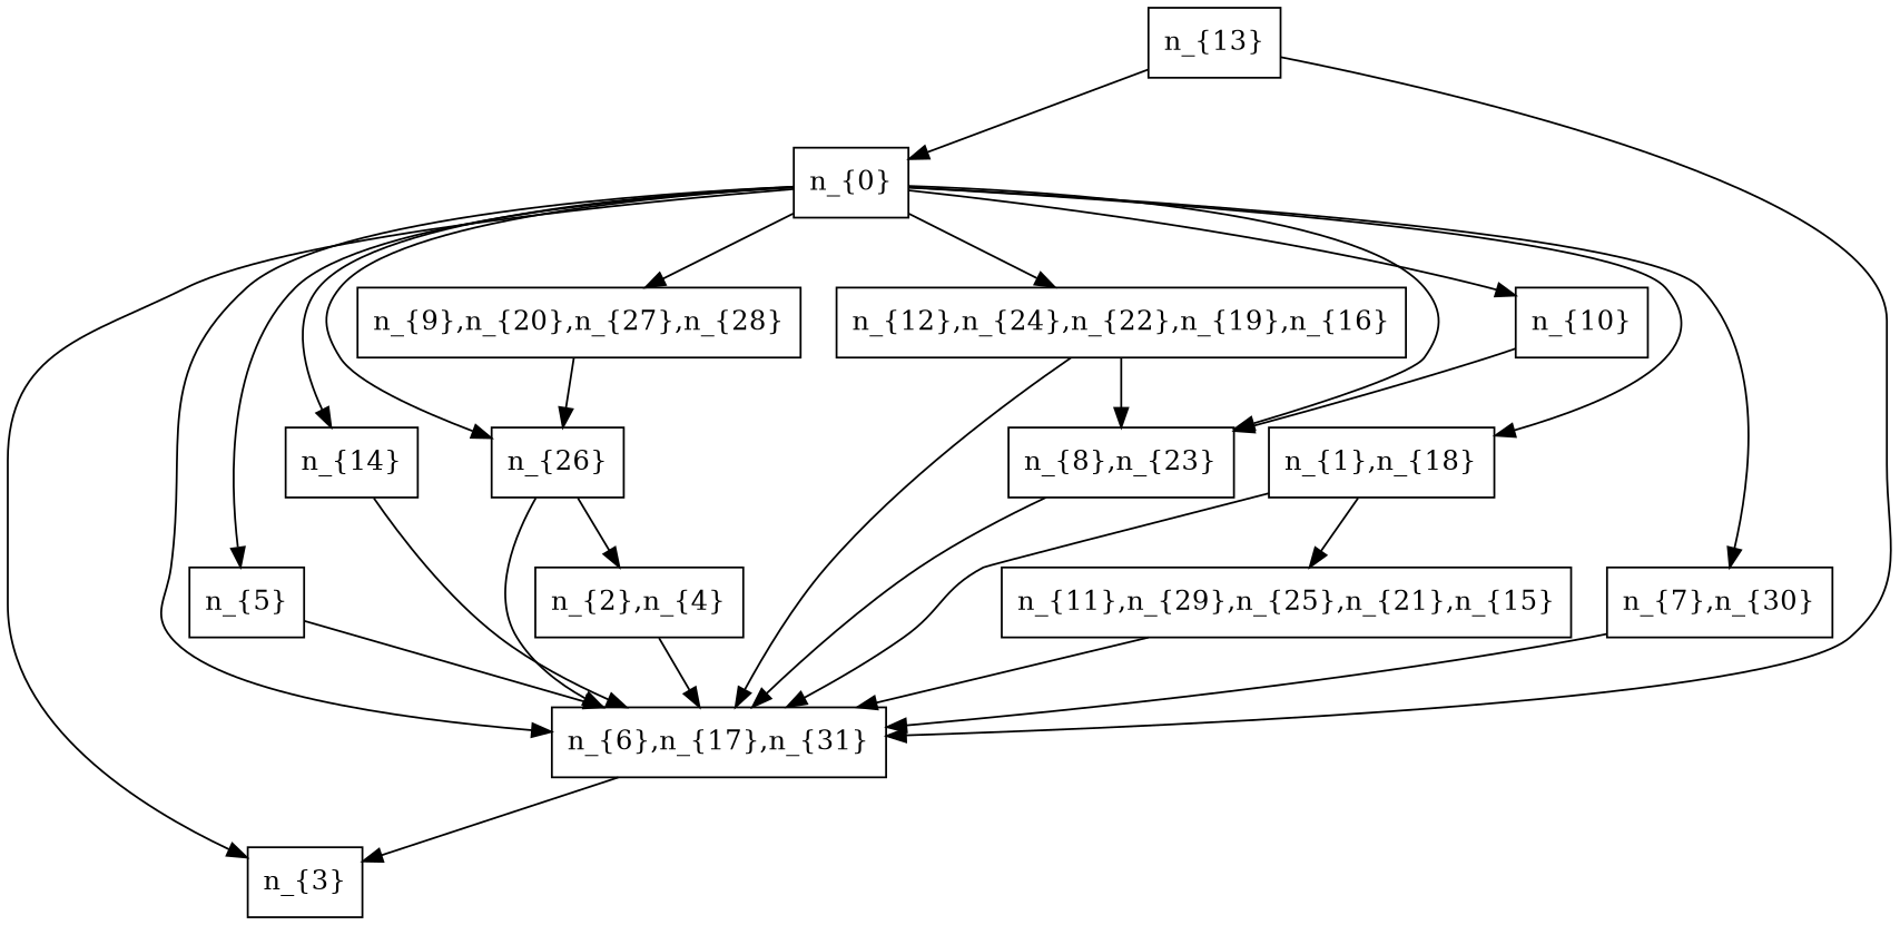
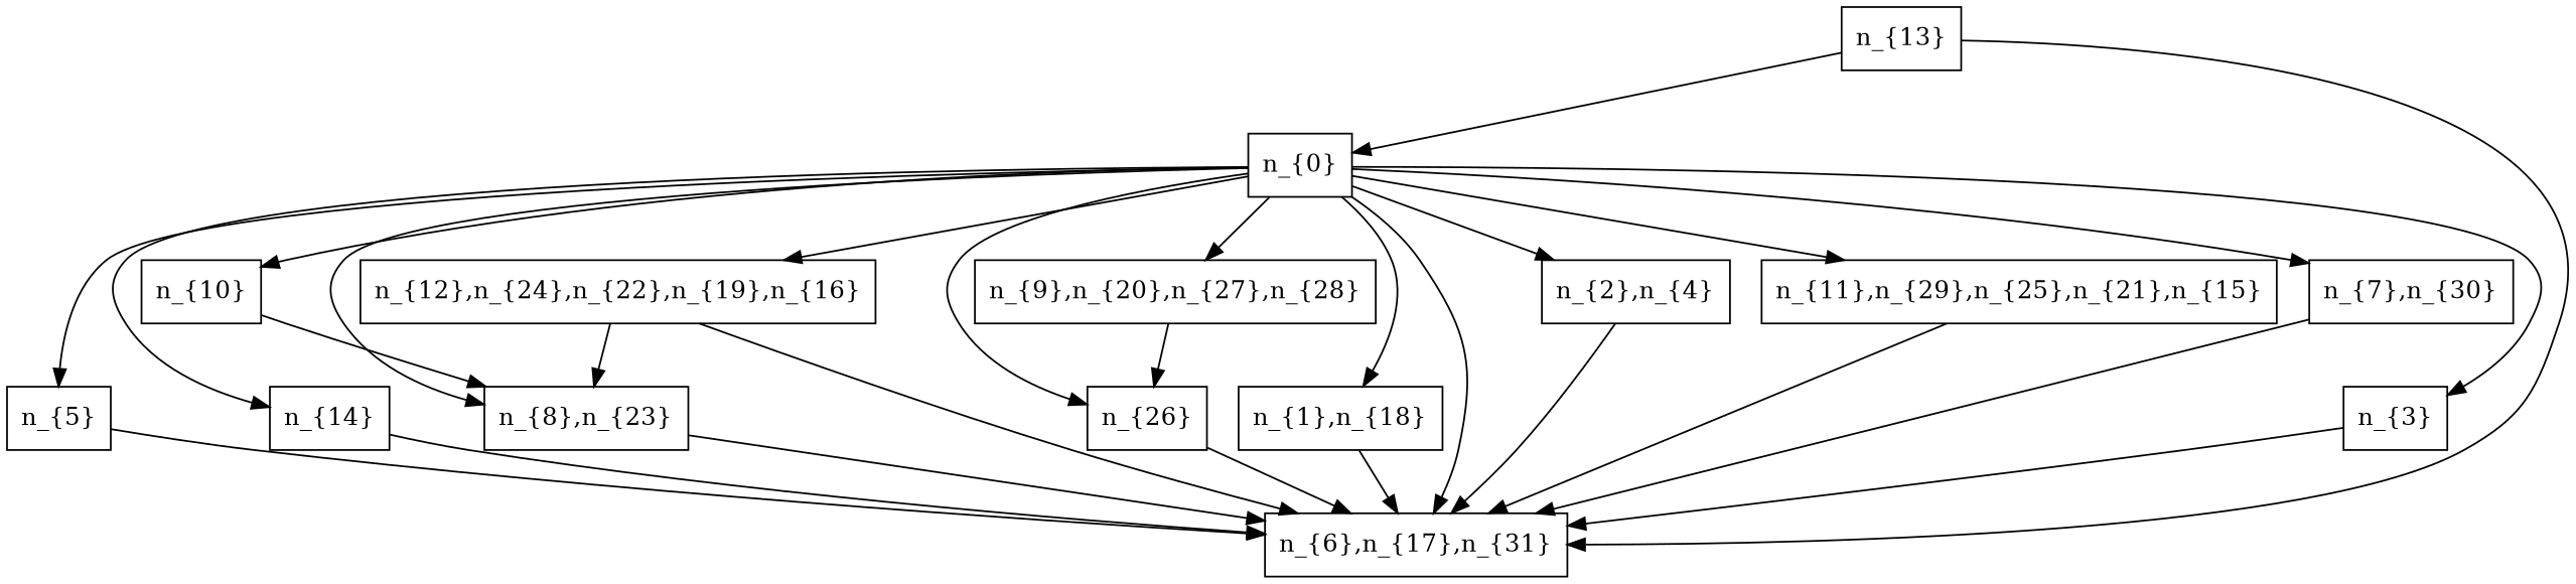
  strict digraph {
    collapsed=17
    cpathlen=2085826
    deadline=6347882
    period=6347882
    workload=5485192
    node [distance=78114 factor=2.633100 marked=0 object=9 shape=rectangle threads=1 visited=0 wcet=39057 wcetone=39057]
    "n_{0}" [distance=39057 height=0.5 texlbl="${d:39057, n_{0} = \langle o_{9}, c_1:39057, c(1):39057, F:2.63 \rangle}$" width=0.75]
    "n_{3}" [distance=47384 factor=0.744206 height=0.5 object=36 texlbl="${d:47384, n_{3} = \langle o_{36}, c_1:8327, c(1):8327, F:0.74 \rangle}$" wcet=8327 wcetone=8327 width=0.75]
    "n_{5}" [height=0.5 texlbl="${d:78114, n_{5} = \langle o_{9}, c_1:39057, c(1):39057, F:2.63 \rangle}$" width=0.75]
    "n_{10}" [height=0.5 texlbl="${d:78114, n_{10} = \langle o_{9}, c_1:39057, c(1):39057, F:2.63 \rangle}$" width=0.79167]
    "n_{14}" [height=0.5 texlbl="${d:78114, n_{14} = \langle o_{9}, c_1:39057, c(1):39057, F:2.63 \rangle}$" width=0.79167]
    "n_{26}" [height=0.5 texlbl="${d:78114, n_{26} = \langle o_{9}, c_1:39057, c(1):39057, F:2.63 \rangle}$" width=0.79167]
    "n_{12},n_{24},n_{22},n_{19},n_{16}" [distance=766797 factor=0.415288 height=0.5 object=14 texlbl="${d:766797, n_{12},n_{24},n_{22},n_{19},n_{16} = \langle o_{14}, c_1:273468, c(5):727740, F:0.42 \rangle}$" threads=5 wcet=727740 wcetone=273468 width=3.25]
    "n_{8},n_{23}" [distance=1597837 factor=0.800891 height=0.5 object=6 texlbl="${d:1597837, n_{8},n_{23} = \langle o_{6}, c_1:461460, c(2):831040, F:0.80 \rangle}$" threads=2 wcet=831040 wcetone=461460 width=1.3194]
    "n_{1},n_{18}" [distance=283880 factor=0.591138 height=0.5 object=2 texlbl="${d:283880, n_{1},n_{18} = \langle o_{2}, c_1:153866, c(2):244823, F:0.59 \rangle}$" threads=2 wcet=244823 wcetone=153866 width=1.3194]
    "n_{6},n_{17},n_{31}" [distance=2085826 factor=0.438874 height=0.5 object=1 texlbl="${d:2085826, n_{6},n_{17},n_{31} = \langle o_{1}, c_1:93733, c(3):176007, F:0.44 \rangle}$" threads=3 wcet=176007 wcetone=93733 width=1.9306]
    "n_{2},n_{4}" [distance=248688 factor=0.662345 height=0.5 object=28 texlbl="${d:248688, n_{2},n_{4} = \langle o_{28}, c_1:126105, c(2):209631, F:0.66 \rangle}$" threads=2 wcet=209631 wcetone=126105 width=1.2222]
    "n_{11},n_{29},n_{25},n_{21},n_{15}" [distance=170931 factor=0.300563 height=0.5 object=25 texlbl="${d:170931, n_{11},n_{29},n_{25},n_{21},n_{15} = \langle o_{25}, c_1:59881, c(5):131874, F:0.30 \rangle}$" threads=5 wcet=131874 wcetone=59881 width=3.25]
    "n_{7},n_{30}" [distance=214991 factor=0.682709 height=0.5 object=22 texlbl="${d:214991, n_{7},n_{30} = \langle o_{22}, c_1:104554, c(2):175934, F:0.68 \rangle}$" threads=2 wcet=175934 wcetone=104554 width=1.3194]
    "n_{9},n_{20},n_{27},n_{28}" [distance=1909819 factor=0.973991 height=0.5 object=4 texlbl="${d:1909819, n_{9},n_{20},n_{27},n_{28} = \langle o_{4}, c_1:476995, c(4):1870762, F:0.97 \rangle}$" threads=4 wcet=1870762 wcetone=476995 width=2.5417]
    "n_{13}" [distance=952826 factor=0.904876 height=0.5 object=18 texlbl="${d:952826, n_{13} = \langle o_{18}, c_1:913769, c(1):913769, F:0.90 \rangle}$" wcet=913769 wcetone=913769 width=0.79167]
    "n_{0}" -> "n_{3}"
    "n_{0}" -> "n_{5}"
    "n_{0}" -> "n_{10}"
    "n_{0}" -> "n_{14}"
    "n_{0}" -> "n_{26}"
    "n_{0}" -> "n_{12},n_{24},n_{22},n_{19},n_{16}"
    "n_{0}" -> "n_{8},n_{23}"
    "n_{0}" -> "n_{1},n_{18}"
    "n_{0}" -> "n_{6},n_{17},n_{31}"
-   "n_{26}" -> "n_{2},n_{4}"
-   "n_{1},n_{18}" -> "n_{11},n_{29},n_{25},n_{21},n_{15}"
+   "n_{0}" -> "n_{2},n_{4}"
+   "n_{0}" -> "n_{11},n_{29},n_{25},n_{21},n_{15}"
    "n_{0}" -> "n_{7},n_{30}"
    "n_{0}" -> "n_{9},n_{20},n_{27},n_{28}"
-   "n_{6},n_{17},n_{31}" -> "n_{3}"
+   "n_{3}" -> "n_{6},n_{17},n_{31}"
    "n_{5}" -> "n_{6},n_{17},n_{31}"
    "n_{10}" -> "n_{8},n_{23}"
    "n_{14}" -> "n_{6},n_{17},n_{31}"
    "n_{26}" -> "n_{6},n_{17},n_{31}"
    "n_{12},n_{24},n_{22},n_{19},n_{16}" -> "n_{8},n_{23}"
    "n_{12},n_{24},n_{22},n_{19},n_{16}" -> "n_{6},n_{17},n_{31}"
    "n_{8},n_{23}" -> "n_{6},n_{17},n_{31}"
    "n_{1},n_{18}" -> "n_{6},n_{17},n_{31}"
    "n_{2},n_{4}" -> "n_{6},n_{17},n_{31}"
    "n_{11},n_{29},n_{25},n_{21},n_{15}" -> "n_{6},n_{17},n_{31}"
    "n_{7},n_{30}" -> "n_{6},n_{17},n_{31}"
    "n_{9},n_{20},n_{27},n_{28}" -> "n_{26}"
    "n_{13}" -> "n_{0}"
    "n_{13}" -> "n_{6},n_{17},n_{31}"
  }
